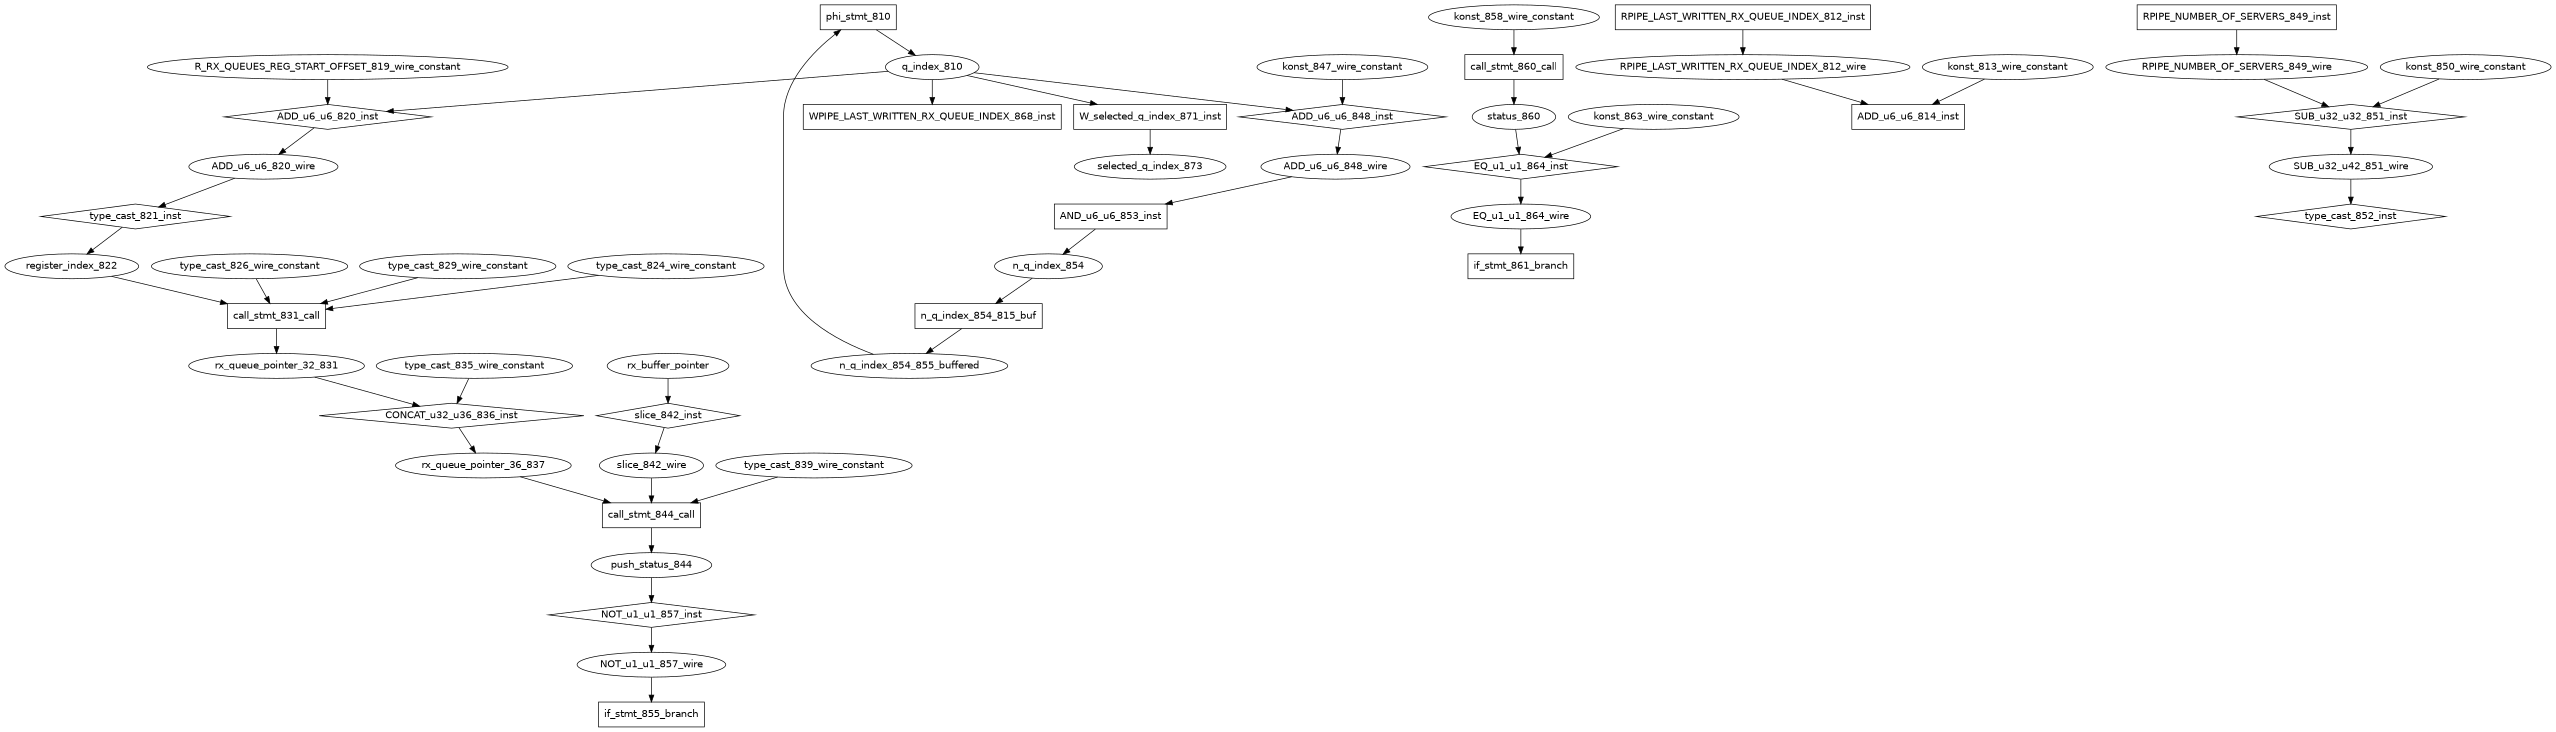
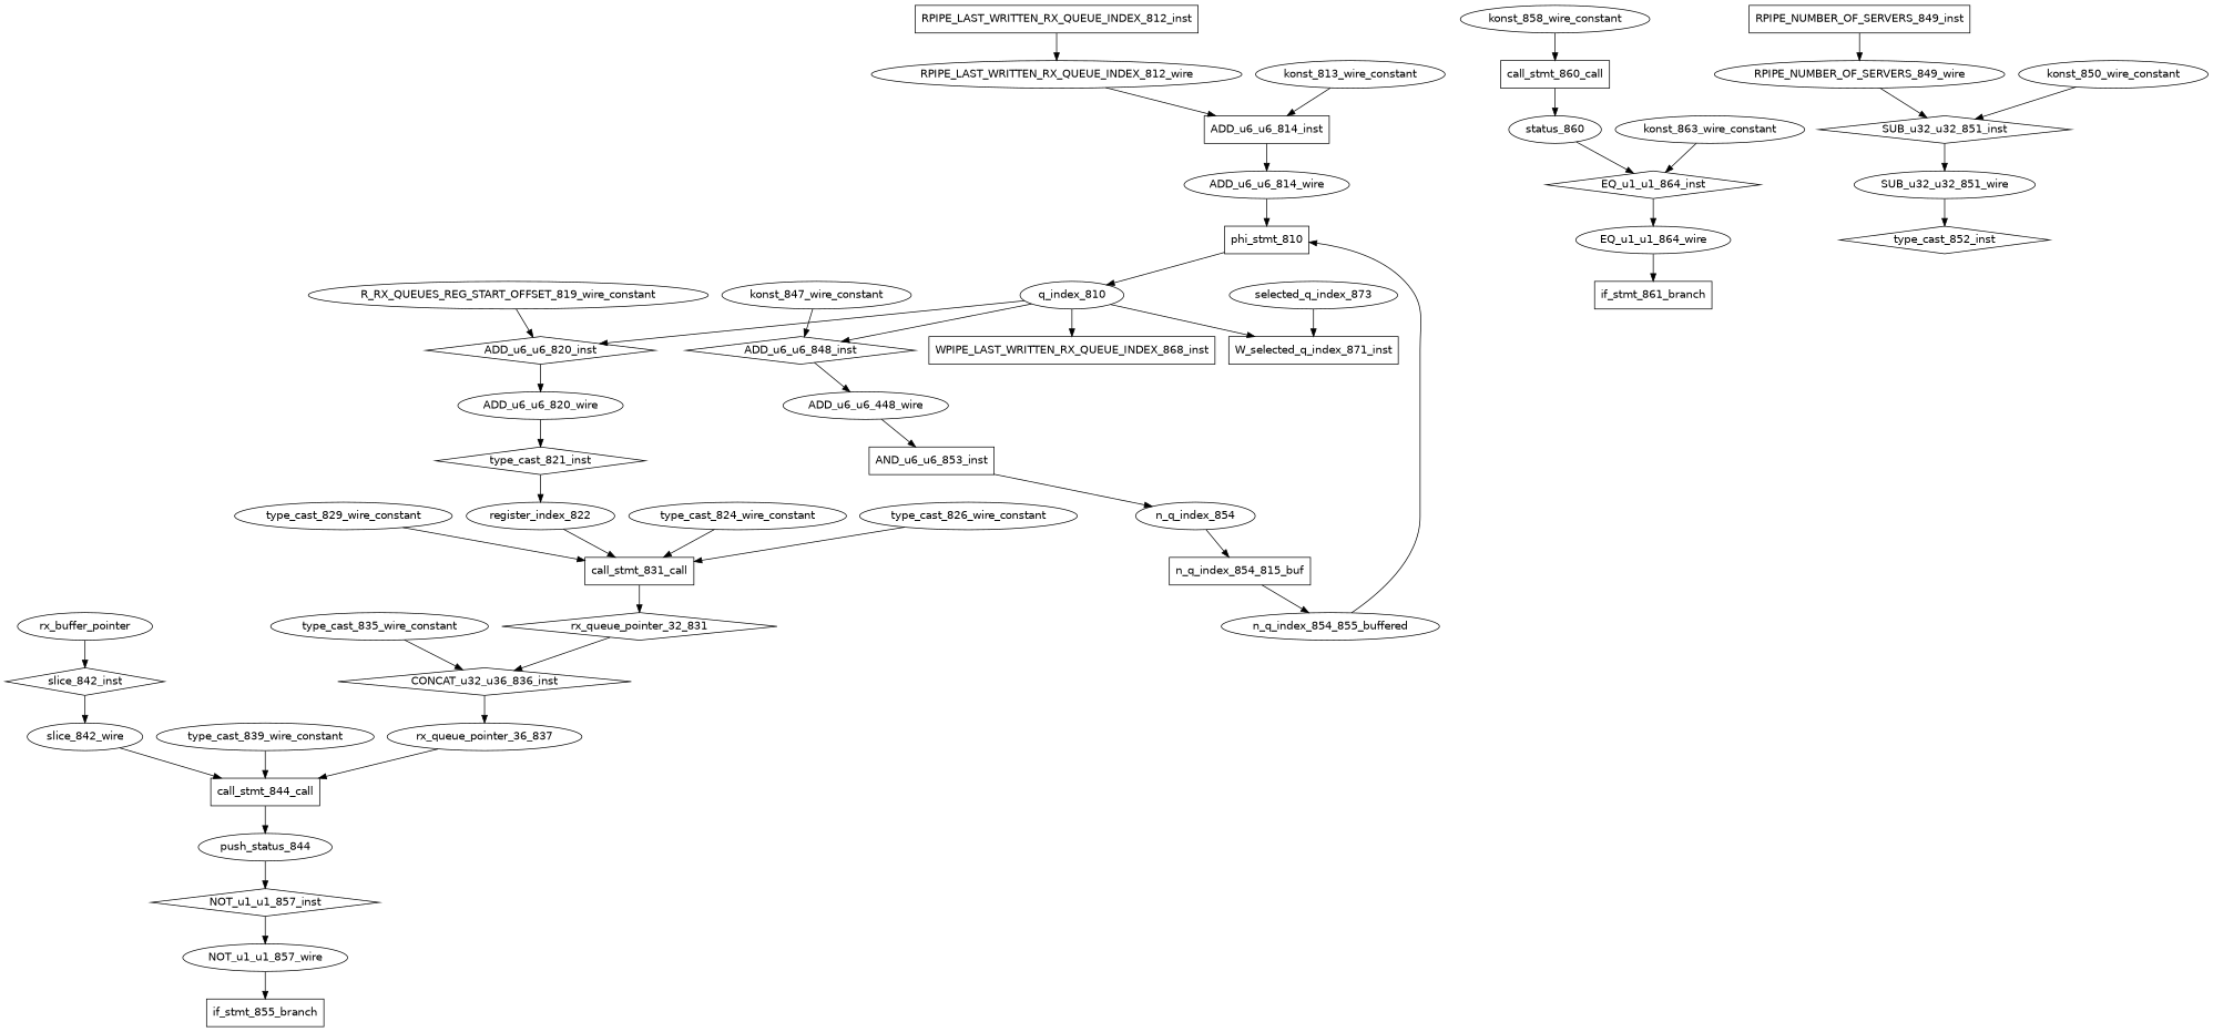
  digraph {
    fontname="DejaVu Sans"
    node [fontname="DejaVu Sans" shape=ellipse]
    edge [fontname="DejaVu Sans"]
    phi_stmt_810 [shape=rectangle]
+   ADD_u6_u6_814_wire
    q_index_810
    type_cast_821_inst [shape=diamond]
    ADD_u6_u6_820_wire
    register_index_822
    AND_u6_u6_853_inst [shape=rectangle]
-   ADD_u6_u6_848_wire
+   ADD_u6_u6_848_wire [label=ADD_u6_u6_448_wire]
    n_q_index_854
    if_stmt_861_branch [shape=rectangle]
    EQ_u1_u1_864_wire
    if_stmt_855_branch [shape=rectangle]
    NOT_u1_u1_857_wire
    ADD_u6_u6_814_inst [shape=rectangle]
    RPIPE_LAST_WRITTEN_RX_QUEUE_INDEX_812_wire
    SUB_u32_u32_851_inst [shape=diamond]
    RPIPE_NUMBER_OF_SERVERS_849_wire
-   SUB_u32_u32_851_wire [label=SUB_u32_u42_851_wire]
+   SUB_u32_u32_851_wire
    ADD_u6_u6_820_inst [shape=diamond]
    R_RX_QUEUES_REG_START_OFFSET_819_wire_constant
    type_cast_852_inst [shape=diamond]
    konst_813_wire_constant
    ADD_u6_u6_848_inst [shape=diamond]
    konst_847_wire_constant
    konst_850_wire_constant
    call_stmt_860_call [shape=rectangle]
    konst_858_wire_constant
    status_860
    EQ_u1_u1_864_inst [shape=diamond]
    konst_863_wire_constant
    n_q_index_854_815_buf [shape=rectangle]
    n32 [label=n_q_index_854_855_buffered]
    NOT_u1_u1_857_inst [shape=diamond]
    push_status_844
    WPIPE_LAST_WRITTEN_RX_QUEUE_INDEX_868_inst [shape=rectangle]
    W_selected_q_index_871_inst [shape=rectangle]
    selected_q_index_873
    call_stmt_831_call [shape=rectangle]
-   rx_queue_pointer_32_831
+   rx_queue_pointer_32_831 [shape=diamond]
    CONCAT_u32_u36_836_inst [shape=diamond]
    rx_queue_pointer_36_837
    call_stmt_844_call [shape=rectangle]
    slice_842_wire
    type_cast_824_wire_constant
    type_cast_826_wire_constant
    type_cast_829_wire_constant
    type_cast_835_wire_constant
    type_cast_839_wire_constant
    RPIPE_LAST_WRITTEN_RX_QUEUE_INDEX_812_inst [shape=rectangle]
    RPIPE_NUMBER_OF_SERVERS_849_inst [shape=rectangle]
    slice_842_inst [shape=diamond]
    rx_buffer_pointer [shape=""]
    phi_stmt_810 -> q_index_810
+   ADD_u6_u6_814_wire -> phi_stmt_810
    q_index_810 -> ADD_u6_u6_820_inst
    q_index_810 -> ADD_u6_u6_848_inst
    q_index_810 -> WPIPE_LAST_WRITTEN_RX_QUEUE_INDEX_868_inst
    q_index_810 -> W_selected_q_index_871_inst
    type_cast_821_inst -> register_index_822
    ADD_u6_u6_820_wire -> type_cast_821_inst
    register_index_822 -> call_stmt_831_call
    AND_u6_u6_853_inst -> n_q_index_854
    ADD_u6_u6_848_wire -> AND_u6_u6_853_inst
    n_q_index_854 -> n_q_index_854_815_buf
    EQ_u1_u1_864_wire -> if_stmt_861_branch
    NOT_u1_u1_857_wire -> if_stmt_855_branch
+   ADD_u6_u6_814_inst -> ADD_u6_u6_814_wire
    RPIPE_LAST_WRITTEN_RX_QUEUE_INDEX_812_wire -> ADD_u6_u6_814_inst
    SUB_u32_u32_851_inst -> SUB_u32_u32_851_wire
    RPIPE_NUMBER_OF_SERVERS_849_wire -> SUB_u32_u32_851_inst
    SUB_u32_u32_851_wire -> type_cast_852_inst
    ADD_u6_u6_820_inst -> ADD_u6_u6_820_wire
    R_RX_QUEUES_REG_START_OFFSET_819_wire_constant -> ADD_u6_u6_820_inst
    konst_813_wire_constant -> ADD_u6_u6_814_inst
    ADD_u6_u6_848_inst -> ADD_u6_u6_848_wire
    konst_847_wire_constant -> ADD_u6_u6_848_inst
    konst_850_wire_constant -> SUB_u32_u32_851_inst
    call_stmt_860_call -> status_860
    konst_858_wire_constant -> call_stmt_860_call
    status_860 -> EQ_u1_u1_864_inst
    EQ_u1_u1_864_inst -> EQ_u1_u1_864_wire
    konst_863_wire_constant -> EQ_u1_u1_864_inst
    n_q_index_854_815_buf -> n32
    n32 -> phi_stmt_810
    NOT_u1_u1_857_inst -> NOT_u1_u1_857_wire
    push_status_844 -> NOT_u1_u1_857_inst
-   W_selected_q_index_871_inst -> selected_q_index_873
+   selected_q_index_873 -> W_selected_q_index_871_inst
    call_stmt_831_call -> rx_queue_pointer_32_831
    rx_queue_pointer_32_831 -> CONCAT_u32_u36_836_inst
    CONCAT_u32_u36_836_inst -> rx_queue_pointer_36_837
    rx_queue_pointer_36_837 -> call_stmt_844_call
    call_stmt_844_call -> push_status_844
    slice_842_wire -> call_stmt_844_call
    type_cast_824_wire_constant -> call_stmt_831_call
    type_cast_826_wire_constant -> call_stmt_831_call
    type_cast_829_wire_constant -> call_stmt_831_call
    type_cast_835_wire_constant -> CONCAT_u32_u36_836_inst
    type_cast_839_wire_constant -> call_stmt_844_call
    RPIPE_LAST_WRITTEN_RX_QUEUE_INDEX_812_inst -> RPIPE_LAST_WRITTEN_RX_QUEUE_INDEX_812_wire
    RPIPE_NUMBER_OF_SERVERS_849_inst -> RPIPE_NUMBER_OF_SERVERS_849_wire
    slice_842_inst -> slice_842_wire
    rx_buffer_pointer -> slice_842_inst
  }
